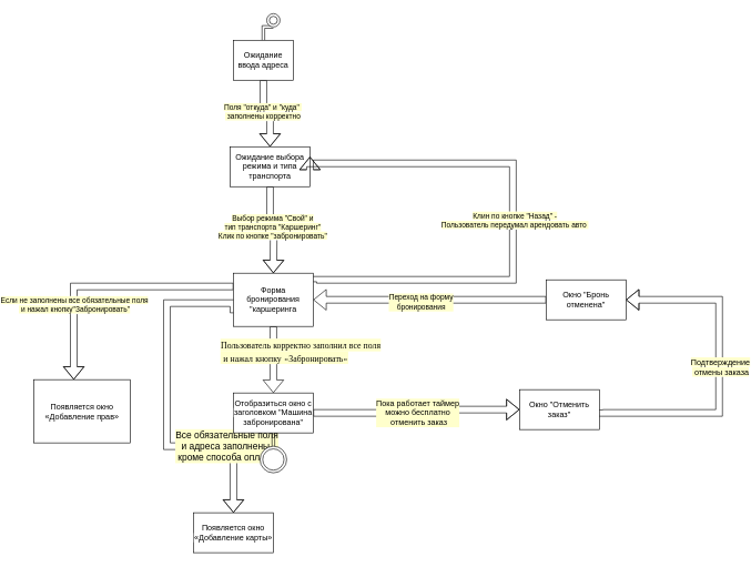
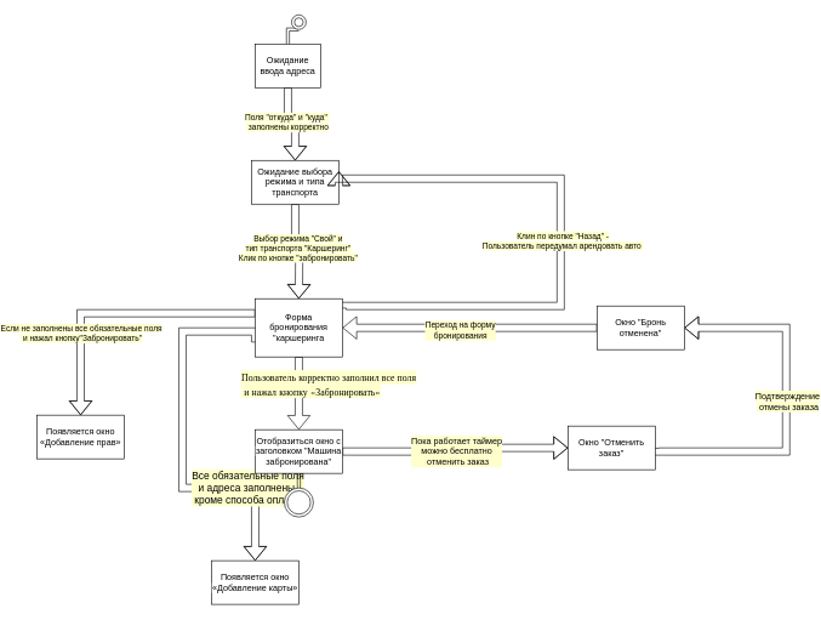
  <mxCell id="0" />
  <mxCell id="1" parent="0" />
  <mxCell id="2" style="edgeStyle=orthogonalEdgeStyle;shape=link;rounded=0;orthogonalLoop=1;jettySize=auto;html=1;exitX=0.5;exitY=1;exitDx=0;exitDy=0;entryX=0.5;entryY=0;entryDx=0;entryDy=0;" parent="1" source="3" target="6" edge="1"><mxGeometry relative="1" as="geometry" /></mxCell>
  <mxCell id="3" value="" style="ellipse;shape=doubleEllipse;whiteSpace=wrap;html=1;aspect=fixed;" parent="1" vertex="1"><mxGeometry x="370" y="20" width="20" height="20" as="geometry" /></mxCell>
  <mxCell id="4" value="" style="edgeStyle=orthogonalEdgeStyle;shape=flexArrow;rounded=0;orthogonalLoop=1;jettySize=auto;html=1;" parent="1" source="6" target="9" edge="1"><mxGeometry relative="1" as="geometry" /></mxCell>
  <mxCell id="5" value="&lt;span style=&quot;background-color: rgb(255, 255, 204);&quot;&gt;Поля &quot;откуда&quot; и &quot;куда&quot;&amp;nbsp;&lt;br&gt;&amp;nbsp;заполнены корректно&lt;/span&gt;" style="edgeLabel;html=1;align=center;verticalAlign=middle;resizable=0;points=[];shadow=0;" parent="4" vertex="1" connectable="0"><mxGeometry x="-0.153" y="-2" relative="1" as="geometry"><mxPoint as="offset" /></mxGeometry></mxCell>
  <mxCell id="6" value="Ожидание ввода адреса" style="whiteSpace=wrap;html=1;" parent="1" vertex="1"><mxGeometry x="320" y="60" width="90" height="60" as="geometry" /></mxCell>
  <mxCell id="7" style="edgeStyle=orthogonalEdgeStyle;shape=flexArrow;rounded=0;orthogonalLoop=1;jettySize=auto;html=1;entryX=0.5;entryY=0;entryDx=0;entryDy=0;" parent="1" source="9" edge="1"><mxGeometry relative="1" as="geometry"><mxPoint x="380" y="410" as="targetPoint" /></mxGeometry></mxCell>
  <mxCell id="8" value="&lt;span style=&quot;background-color: rgb(255, 255, 204);&quot;&gt;Выбор режима &quot;Свой&quot; и &lt;br&gt;тип транспорта &quot;Каршеринг&quot;&lt;br&gt;Клик по кнопке &quot;забронировать&quot;&lt;br&gt;&lt;/span&gt;" style="edgeLabel;html=1;align=center;verticalAlign=middle;resizable=0;points=[];" parent="7" vertex="1" connectable="0"><mxGeometry x="-0.117" y="3" relative="1" as="geometry"><mxPoint as="offset" /></mxGeometry></mxCell>
  <mxCell id="9" value="Ожидание выбора режима и типа транспорта" style="whiteSpace=wrap;html=1;" parent="1" vertex="1"><mxGeometry x="315" y="220" width="120" height="60" as="geometry" /></mxCell>
  <mxCell id="10" style="edgeStyle=orthogonalEdgeStyle;shape=flexArrow;rounded=0;orthogonalLoop=1;jettySize=auto;html=1;entryX=1;entryY=0.25;entryDx=0;entryDy=0;exitX=1;exitY=0.167;exitDx=0;exitDy=0;exitPerimeter=0;" parent="1" source="18" target="9" edge="1"><mxGeometry relative="1" as="geometry"><Array as="points"><mxPoint x="740" y="420" /><mxPoint x="740" y="245" /></Array><mxPoint x="450" y="420" as="sourcePoint" /></mxGeometry></mxCell>
  <mxCell id="11" value="&lt;span style=&quot;background-color: rgb(255, 255, 204);&quot;&gt;Клин по кнопке &quot;Назад&quot; - &lt;br&gt;Пользователь передумал арендовать авто&amp;nbsp;&lt;/span&gt;" style="edgeLabel;html=1;align=center;verticalAlign=middle;resizable=0;points=[];" parent="10" vertex="1" connectable="0"><mxGeometry x="-0.01" y="-2" relative="1" as="geometry"><mxPoint as="offset" /></mxGeometry></mxCell>
  <mxCell id="12" style="edgeStyle=orthogonalEdgeStyle;shape=flexArrow;rounded=0;orthogonalLoop=1;jettySize=auto;html=1;entryX=0.5;entryY=0;entryDx=0;entryDy=0;" parent="1" source="18" target="22" edge="1"><mxGeometry relative="1" as="geometry"><mxPoint x="380" y="555" as="targetPoint" /><Array as="points" /></mxGeometry></mxCell>
  <mxCell id="13" value="&lt;p style=&quot;margin: 0px; font-variant-numeric: normal; font-variant-east-asian: normal; font-stretch: normal; font-size: 13px; line-height: normal; font-family: &amp;quot;Helvetica Neue&amp;quot;; text-align: start;&quot; class=&quot;p1&quot;&gt;&lt;span style=&quot;background-color: rgb(255, 255, 204);&quot;&gt;Пользователь корректно заполнил все поля&lt;/span&gt;&lt;/p&gt;&lt;p style=&quot;margin: 0px; font-variant-numeric: normal; font-variant-east-asian: normal; font-stretch: normal; font-size: 13px; line-height: normal; font-family: &amp;quot;Helvetica Neue&amp;quot;; text-align: start;&quot; class=&quot;p1&quot;&gt;&lt;span style=&quot;background-color: rgb(255, 255, 204);&quot;&gt;&amp;nbsp;и нажал кнопку «Забронировать»&lt;/span&gt;&lt;/p&gt;" style="edgeLabel;html=1;align=center;verticalAlign=middle;resizable=0;points=[];" parent="12" vertex="1" connectable="0"><mxGeometry x="-0.271" y="3" relative="1" as="geometry"><mxPoint x="37" as="offset" /></mxGeometry></mxCell>
  <mxCell id="14" value="" style="edgeStyle=orthogonalEdgeStyle;shape=flexArrow;rounded=0;orthogonalLoop=1;jettySize=auto;html=1;" parent="1" source="18" target="23" edge="1"><mxGeometry relative="1" as="geometry"><Array as="points"><mxPoint x="80" y="430" /></Array></mxGeometry></mxCell>
  <mxCell id="15" value="&lt;span style=&quot;background-color: rgb(255, 255, 204);&quot;&gt;Если не заполнены все обязательные поля&lt;br&gt;&amp;nbsp;и нажал кнопку&quot;Забронировать&quot;&lt;/span&gt;" style="edgeLabel;html=1;align=center;verticalAlign=middle;resizable=0;points=[];" parent="14" vertex="1" connectable="0"><mxGeometry x="0.406" relative="1" as="geometry"><mxPoint as="offset" /></mxGeometry></mxCell>
  <mxCell id="16" style="edgeStyle=orthogonalEdgeStyle;shape=flexArrow;rounded=0;orthogonalLoop=1;jettySize=auto;html=1;exitX=0;exitY=0.75;exitDx=0;exitDy=0;entryX=0.5;entryY=0;entryDx=0;entryDy=0;fontSize=12;" parent="1" source="18" target="28" edge="1"><mxGeometry relative="1" as="geometry"><Array as="points"><mxPoint x="220" y="455" /><mxPoint x="220" y="670" /></Array></mxGeometry></mxCell>
  <mxCell id="17" value="&lt;span style=&quot;font-family: Helvetica, Arial, sans-serif; font-size: 14px; text-align: left;&quot;&gt;Все обязательные поля &lt;br&gt;и адреса заполнены, &lt;br&gt;кроме способа оплаты&lt;/span&gt;" style="edgeLabel;html=1;align=center;verticalAlign=middle;resizable=0;points=[];fontSize=12;labelBackgroundColor=#FFFFCC;" parent="16" vertex="1" connectable="0"><mxGeometry x="0.58" y="1" relative="1" as="geometry"><mxPoint as="offset" /></mxGeometry></mxCell>
  <mxCell id="18" value="&lt;span style=&quot;background-color: rgb(255, 255, 255);&quot;&gt;Форма бронирования &quot;каршеринга&lt;/span&gt;" style="whiteSpace=wrap;html=1;" parent="1" vertex="1"><mxGeometry x="320" y="410" width="120" height="80" as="geometry" /></mxCell>
  <mxCell id="19" style="edgeStyle=orthogonalEdgeStyle;shape=link;rounded=0;orthogonalLoop=1;jettySize=auto;html=1;exitX=0.5;exitY=1;exitDx=0;exitDy=0;entryX=0.5;entryY=0;entryDx=0;entryDy=0;fontSize=12;" parent="1" source="22" target="24" edge="1"><mxGeometry relative="1" as="geometry" /></mxCell>
  <mxCell id="20" style="edgeStyle=orthogonalEdgeStyle;shape=flexArrow;rounded=0;orthogonalLoop=1;jettySize=auto;html=1;entryX=0;entryY=0.5;entryDx=0;entryDy=0;fontSize=12;" parent="1" source="22" target="27" edge="1"><mxGeometry relative="1" as="geometry" /></mxCell>
  <mxCell id="21" value="Пока работает таймер&lt;br&gt;можно бесплатно&lt;br&gt;&amp;nbsp;отменить заказ" style="edgeLabel;html=1;align=center;verticalAlign=middle;resizable=0;points=[];fontSize=12;labelBackgroundColor=#FFFFCC;" parent="20" vertex="1" connectable="0"><mxGeometry x="-0.012" y="-1" relative="1" as="geometry"><mxPoint as="offset" /></mxGeometry></mxCell>
  <mxCell id="22" value="&lt;span style=&quot;background-color: rgb(255, 255, 255);&quot;&gt;Отобразиться окно с заголовком &quot;Машина забронирована&quot;&lt;/span&gt;" style="whiteSpace=wrap;html=1;" parent="1" vertex="1"><mxGeometry x="320" y="590" width="120" height="60" as="geometry" /></mxCell>
- <mxCell id="23" value="&lt;span style=&quot;font-family: Helvetica, Arial, sans-serif; font-size: 12px; text-align: left; background-color: rgb(255, 255, 255);&quot;&gt;Появляется окно «Добавление прав»&lt;/span&gt;" style="whiteSpace=wrap;html=1;fontSize=12;" parent="1" vertex="1"><mxGeometry x="20" y="570" width="145" height="95" as="geometry" /></mxCell>
+ <mxCell id="23" value="&lt;span style=&quot;font-family: Helvetica, Arial, sans-serif; font-size: 12px; text-align: left; background-color: rgb(255, 255, 255);&quot;&gt;Появляется окно «Добавление прав»&lt;/span&gt;" style="whiteSpace=wrap;html=1;fontSize=12;" parent="1" vertex="1"><mxGeometry x="20" y="570" width="120" height="60" as="geometry" /></mxCell>
  <mxCell id="24" value="" style="ellipse;shape=doubleEllipse;whiteSpace=wrap;html=1;aspect=fixed;shadow=0;labelBackgroundColor=#FFFFCC;fontSize=12;" parent="1" vertex="1"><mxGeometry x="360" y="670" width="40" height="40" as="geometry" /></mxCell>
  <mxCell id="25" style="edgeStyle=orthogonalEdgeStyle;shape=flexArrow;rounded=0;orthogonalLoop=1;jettySize=auto;html=1;entryX=1;entryY=0.5;entryDx=0;entryDy=0;exitX=1;exitY=0.5;exitDx=0;exitDy=0;" edge="1" parent="1" source="27" target="31"><mxGeometry relative="1" as="geometry"><Array as="points"><mxPoint x="870" y="620" /><mxPoint x="1050" y="620" /><mxPoint x="1050" y="450" /></Array></mxGeometry></mxCell>
  <mxCell id="26" value="&lt;span style=&quot;font-size: 12px; background-color: rgb(255, 255, 204);&quot;&gt;Подтверждение&lt;/span&gt;&lt;br style=&quot;font-size: 12px;&quot;&gt;&lt;span style=&quot;font-size: 12px; background-color: rgb(255, 255, 204);&quot;&gt;&amp;nbsp;отмены заказа&lt;/span&gt;" style="edgeLabel;html=1;align=center;verticalAlign=middle;resizable=0;points=[];" vertex="1" connectable="0" parent="25"><mxGeometry x="0.03" y="-1" relative="1" as="geometry"><mxPoint as="offset" /></mxGeometry></mxCell>
  <mxCell id="27" value="Окно &quot;Отменить заказ&quot;" style="whiteSpace=wrap;html=1;shadow=0;labelBackgroundColor=none;fontSize=12;" parent="1" vertex="1"><mxGeometry x="750" y="585" width="120" height="60" as="geometry" /></mxCell>
  <mxCell id="28" value="&lt;font style=&quot;font-size: 12px;&quot;&gt;&lt;span style=&quot;font-family: Helvetica, Arial, sans-serif; text-align: left; background-color: rgb(255, 255, 255);&quot;&gt;Появляется окно «&lt;/span&gt;&lt;span style=&quot;font-family: Helvetica, Arial, sans-serif; text-align: left; background-color: rgb(255, 255, 255);&quot;&gt;Добавление карты&lt;/span&gt;&lt;span style=&quot;font-family: Helvetica, Arial, sans-serif; text-align: left; background-color: rgb(255, 255, 255);&quot;&gt;»&lt;/span&gt;&lt;/font&gt;" style="whiteSpace=wrap;html=1;fontSize=12;" parent="1" vertex="1"><mxGeometry x="260" y="770" width="120" height="60" as="geometry" /></mxCell>
  <mxCell id="29" style="edgeStyle=orthogonalEdgeStyle;shape=flexArrow;rounded=0;orthogonalLoop=1;jettySize=auto;html=1;entryX=1;entryY=0.5;entryDx=0;entryDy=0;" edge="1" parent="1" source="31" target="18"><mxGeometry relative="1" as="geometry" /></mxCell>
  <mxCell id="30" value="Переход на форму &lt;br&gt;бронирования" style="edgeLabel;html=1;align=center;verticalAlign=middle;resizable=0;points=[];labelBackgroundColor=#FFFFCC;" vertex="1" connectable="0" parent="29"><mxGeometry x="0.082" y="3" relative="1" as="geometry"><mxPoint as="offset" /></mxGeometry></mxCell>
  <mxCell id="31" value="Окно &quot;Бронь отменена&quot;" style="whiteSpace=wrap;html=1;shadow=0;labelBackgroundColor=none;fontSize=12;" vertex="1" parent="1"><mxGeometry x="790" y="420" width="120" height="60" as="geometry" /></mxCell>
